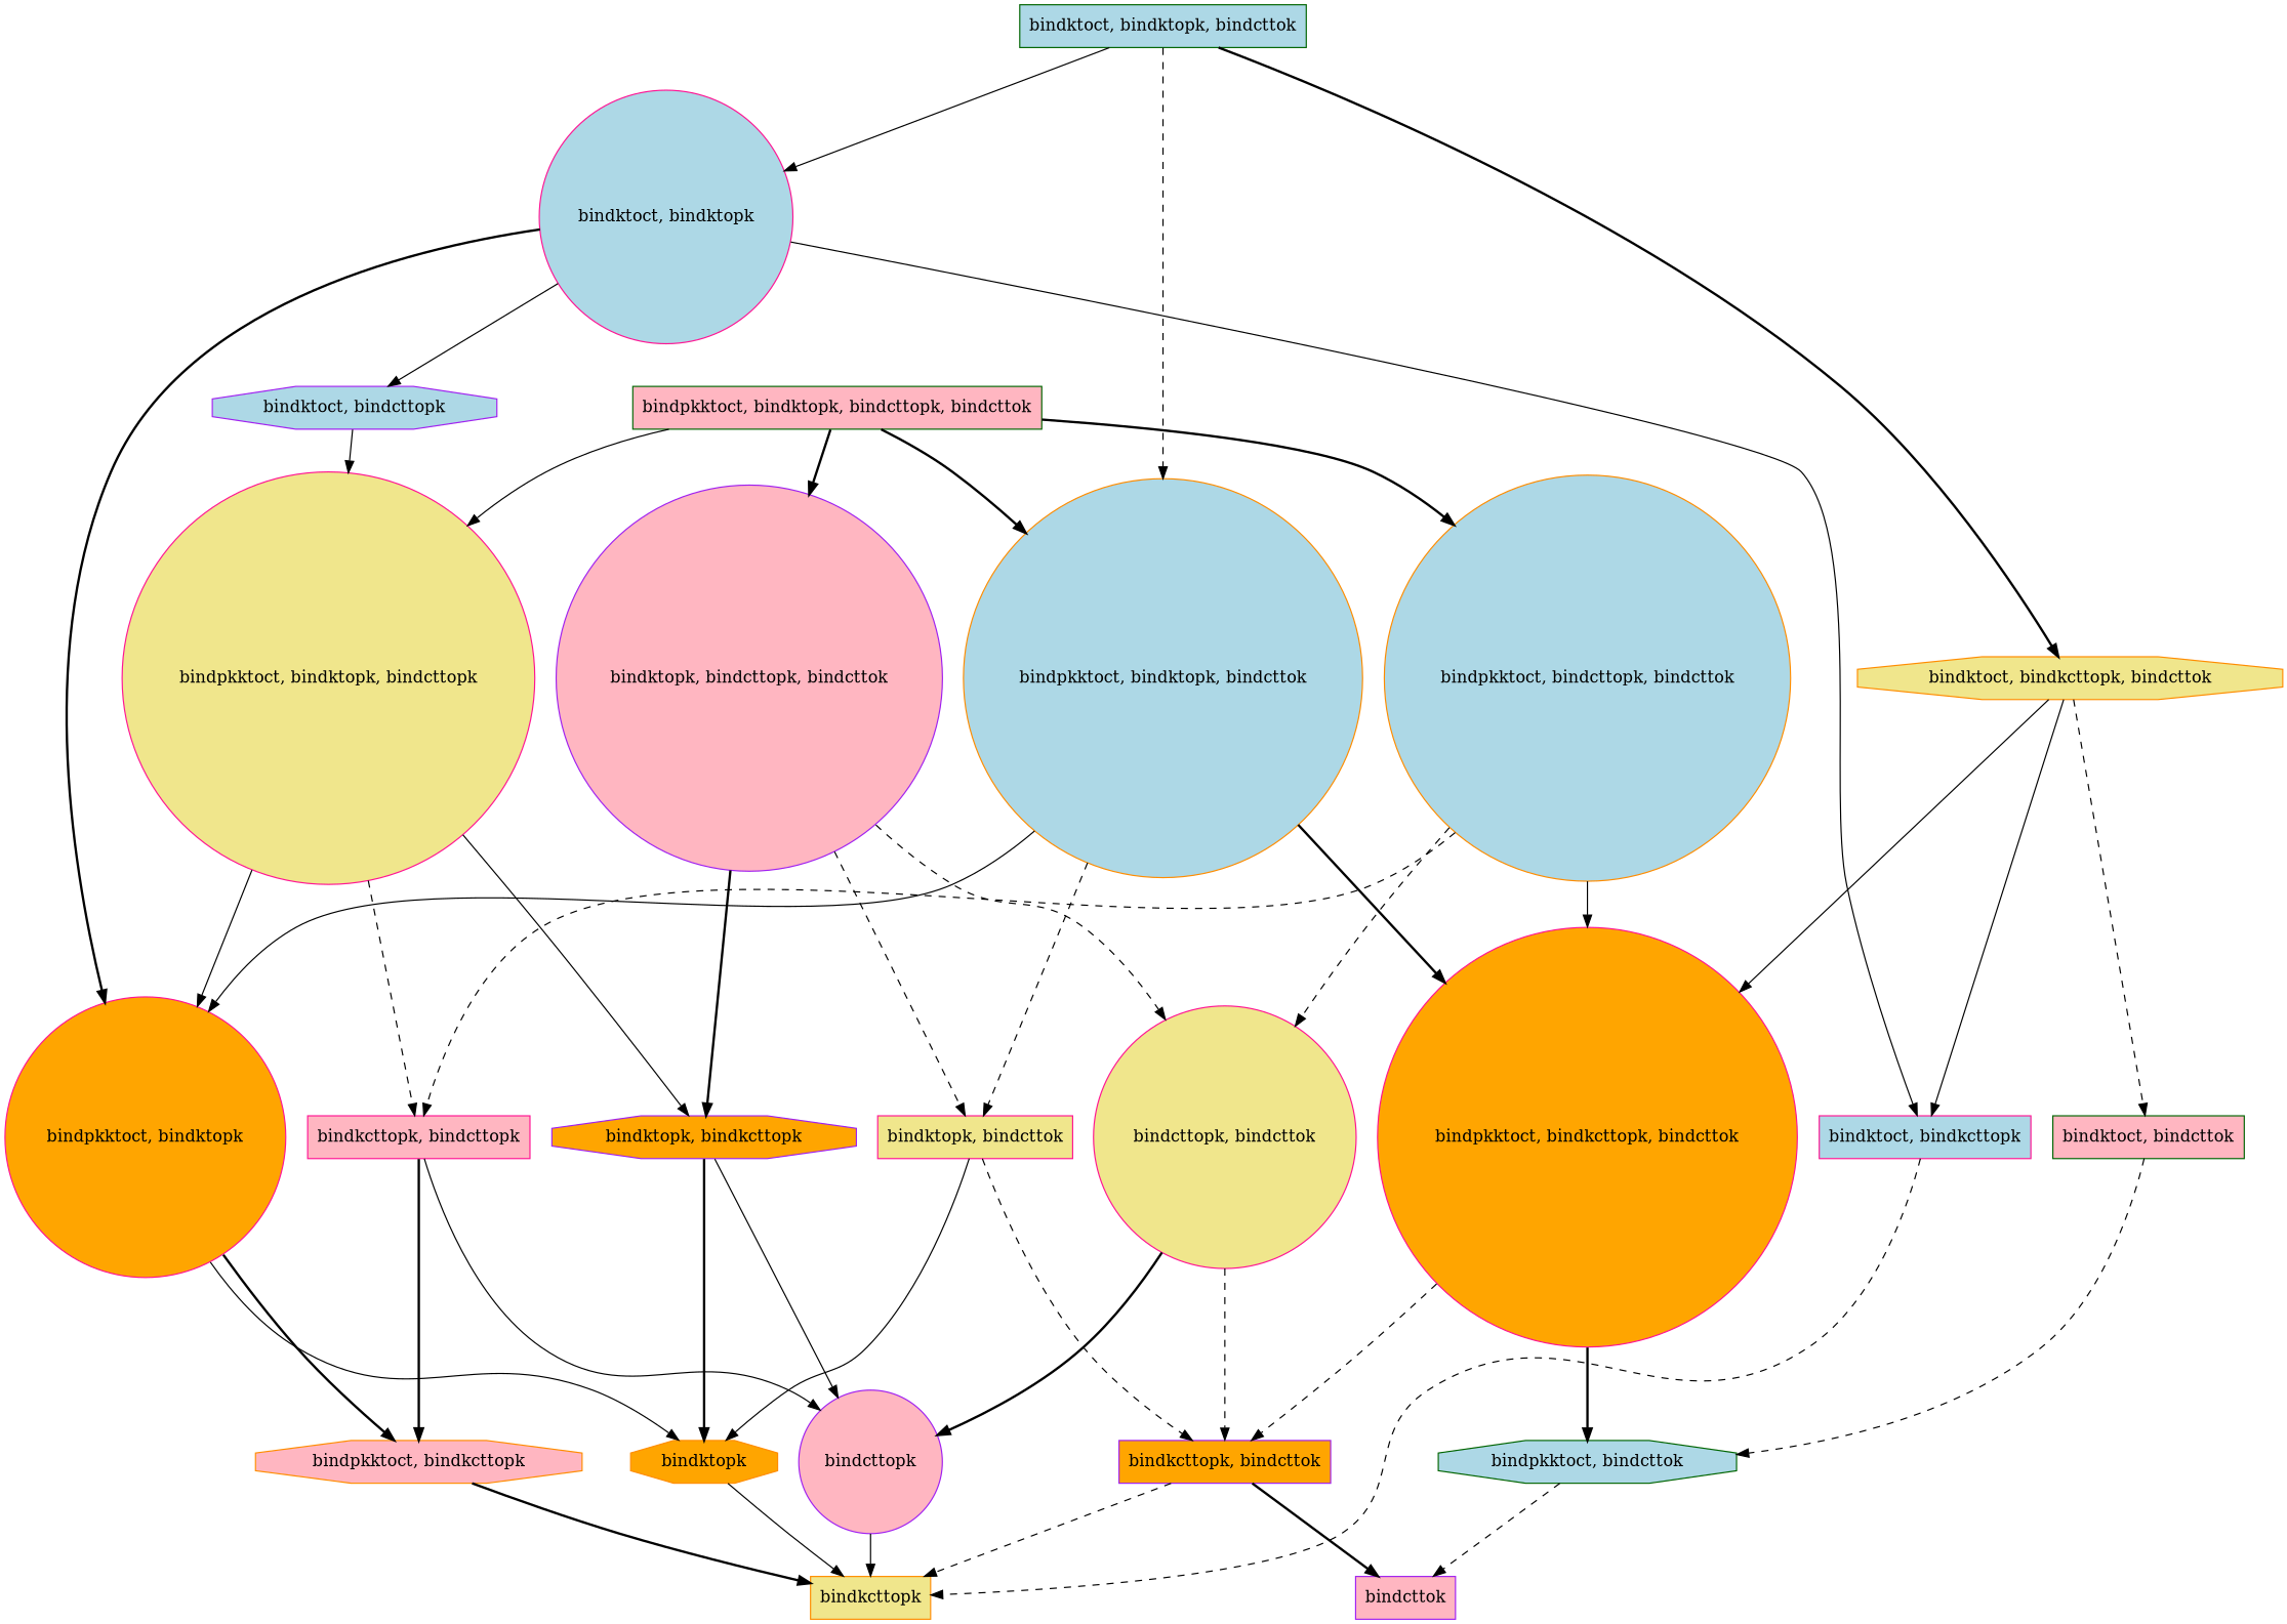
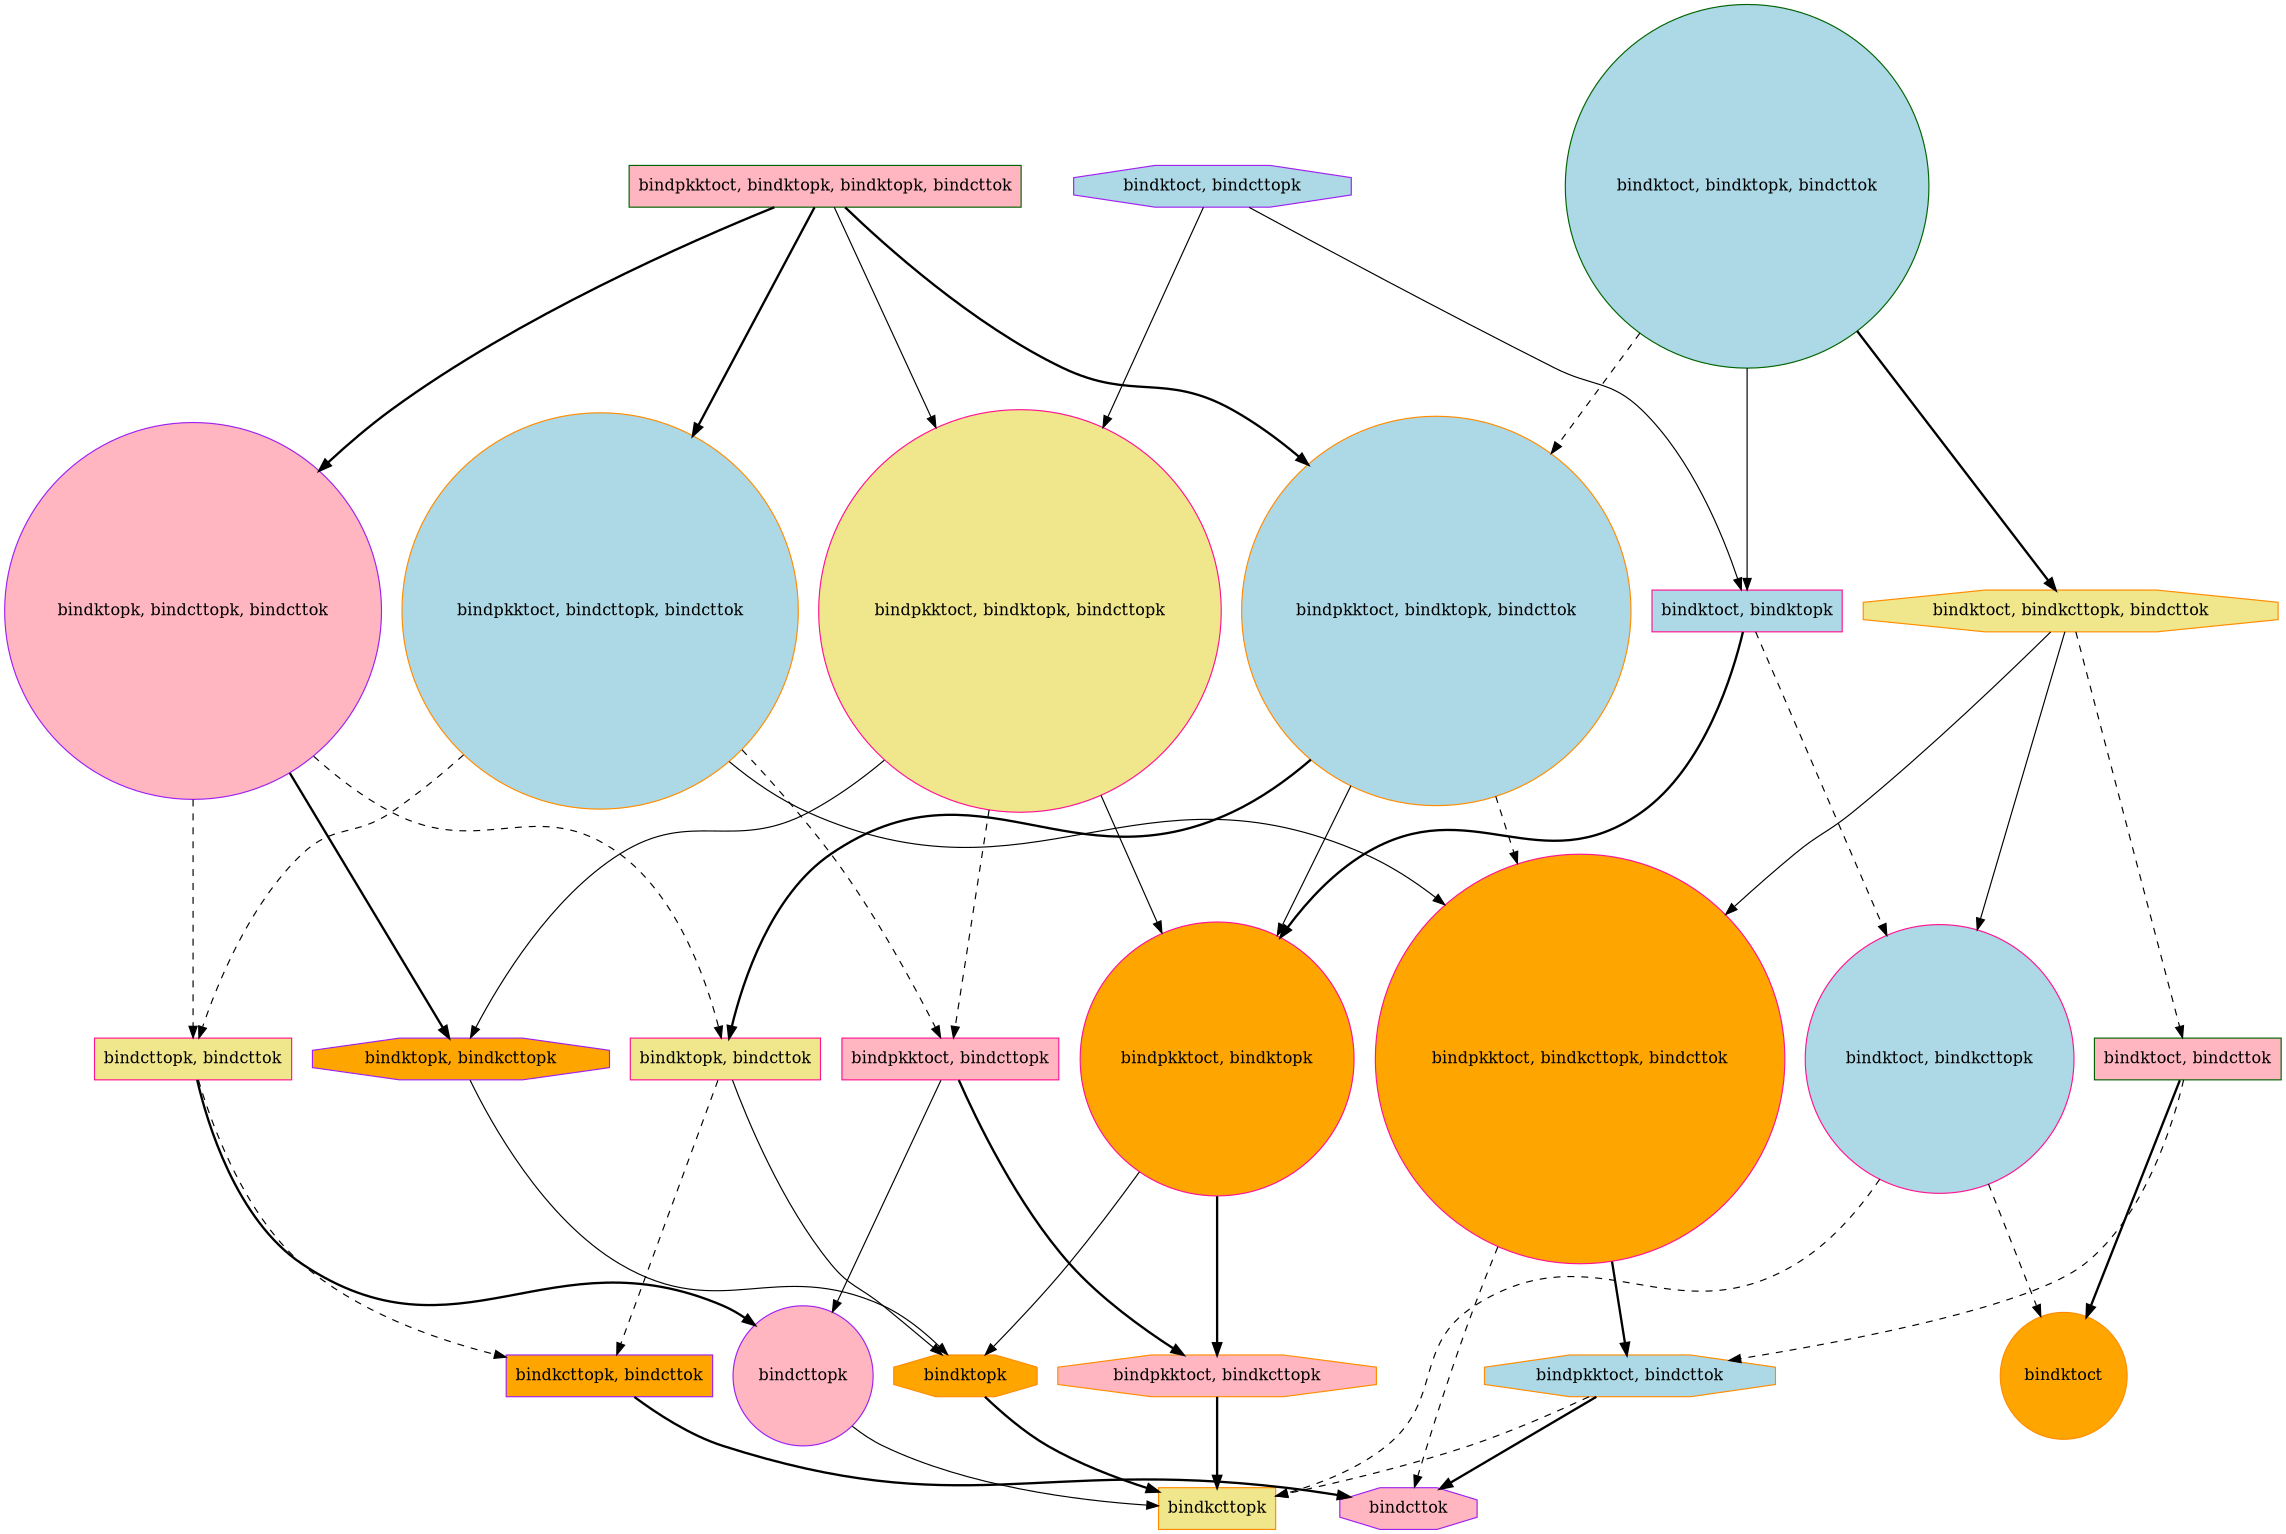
  digraph {
    node [color=deeppink fillcolor=lightblue shape=circle style=filled]
    edge [style=solid]
    n1 [color=purple label="bindktoct, bindcttopk" shape=octagon]
    n2 [fillcolor=khaki label="bindpkktoct, bindktopk, bindcttopk"]
-   n3 [label="bindktoct, bindktopk"]
-   n4 [color=darkgreen label="bindktoct, bindktopk, bindcttok" shape=box]
+   n3 [label="bindktoct, bindktopk" shape=box]
+   n4 [color=darkgreen label="bindktoct, bindktopk, bindcttok"]
    n5 [color=darkorange label="bindpkktoct, bindktopk, bindcttok"]
    n6 [color=darkorange fillcolor=khaki label="bindktoct, bindkcttopk, bindcttok" shape=octagon]
-   n7 [color=darkgreen fillcolor=lightpink label="bindpkktoct, bindktopk, bindcttopk, bindcttok" shape=box]
+   n7 [color=darkgreen fillcolor=lightpink label="bindpkktoct, bindktopk, bindktopk, bindcttok" shape=box]
    n8 [color=purple fillcolor=lightpink label="bindktopk, bindcttopk, bindcttok"]
    n9 [color=darkorange label="bindpkktoct, bindcttopk, bindcttok"]
    n10 [color=purple fillcolor=orange label="bindktopk, bindkcttopk" shape=octagon]
-   n11 [fillcolor=lightpink label="bindkcttopk, bindcttopk" shape=box]
+   n11 [fillcolor=lightpink label="bindpkktoct, bindcttopk" shape=box]
    n12 [fillcolor=orange label="bindpkktoct, bindktopk"]
-   n13 [label="bindktoct, bindkcttopk" shape=box]
+   n13 [label="bindktoct, bindkcttopk"]
    n14 [fillcolor=khaki label="bindktopk, bindcttok" shape=box]
    n15 [fillcolor=orange label="bindpkktoct, bindkcttopk, bindcttok"]
    n16 [color=darkgreen fillcolor=lightpink label="bindktoct, bindcttok" shape=box]
-   n17 [fillcolor=khaki label="bindcttopk, bindcttok"]
+   n17 [fillcolor=khaki label="bindcttopk, bindcttok" shape=box]
    n18 [color=darkorange fillcolor=orange label=bindktopk shape=octagon]
    n19 [color=purple fillcolor=lightpink label=bindcttopk]
    n20 [color=darkorange fillcolor=lightpink label="bindpkktoct, bindkcttopk" shape=octagon]
    n21 [color=darkorange fillcolor=khaki label=bindkcttopk shape=box]
+   n22 [color=darkorange fillcolor=orange label=bindktoct]
    n23 [color=purple fillcolor=orange label="bindkcttopk, bindcttok" shape=box]
-   n24 [color=darkgreen label="bindpkktoct, bindcttok" shape=octagon]
-   n25 [color=purple fillcolor=lightpink label=bindcttok shape=box]
+   n24 [color=darkorange label="bindpkktoct, bindcttok" shape=octagon]
+   n25 [color=purple fillcolor=lightpink label=bindcttok shape=octagon]
    n1 -> n2
-   n3 -> n1
+   n1 -> n3
    n2 -> n10
    n2 -> n11 [style=dashed]
    n2 -> n12
    n3 -> n12 [style=bold]
-   n3 -> n13
+   n3 -> n13 [style=dashed]
    n4 -> n3
    n4 -> n5 [style=dashed]
    n4 -> n6 [style=bold]
    n5 -> n12
-   n5 -> n14 [style=dashed]
-   n5 -> n15 [style=bold]
+   n5 -> n14 [style=bold]
+   n5 -> n15 [style=dashed]
    n6 -> n13
    n6 -> n15
    n6 -> n16 [style=dashed]
    n7 -> n2
    n7 -> n5 [style=bold]
    n7 -> n8 [style=bold]
    n7 -> n9 [style=bold]
    n8 -> n10 [style=bold]
    n8 -> n14 [style=dashed]
    n8 -> n17 [style=dashed]
    n9 -> n11 [style=dashed]
    n9 -> n15
    n9 -> n17 [style=dashed]
-   n10 -> n18 [style=bold]
-   n10 -> n19
+   n10 -> n18
    n11 -> n19
    n11 -> n20 [style=bold]
    n12 -> n18
    n12 -> n20 [style=bold]
    n13 -> n21 [style=dashed]
+   n13 -> n22 [style=dashed]
    n14 -> n18
    n14 -> n23 [style=dashed]
-   n15 -> n23 [style=dashed]
+   n15 -> n25 [style=dashed]
    n15 -> n24 [style=bold]
+   n16 -> n22 [style=bold]
    n16 -> n24 [style=dashed]
    n17 -> n19 [style=bold]
    n17 -> n23 [style=dashed]
-   n18 -> n21
+   n18 -> n21 [style=bold]
    n19 -> n21
    n20 -> n21 [style=bold]
-   n23 -> n21 [style=dashed]
+   n24 -> n21 [style=dashed]
    n23 -> n25 [style=bold]
-   n24 -> n25 [style=dashed]
+   n24 -> n25 [style=bold]
  }
